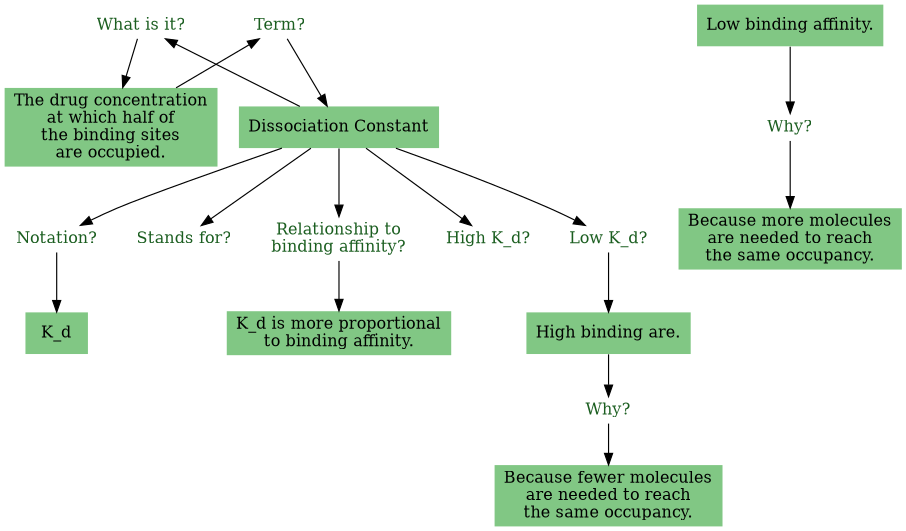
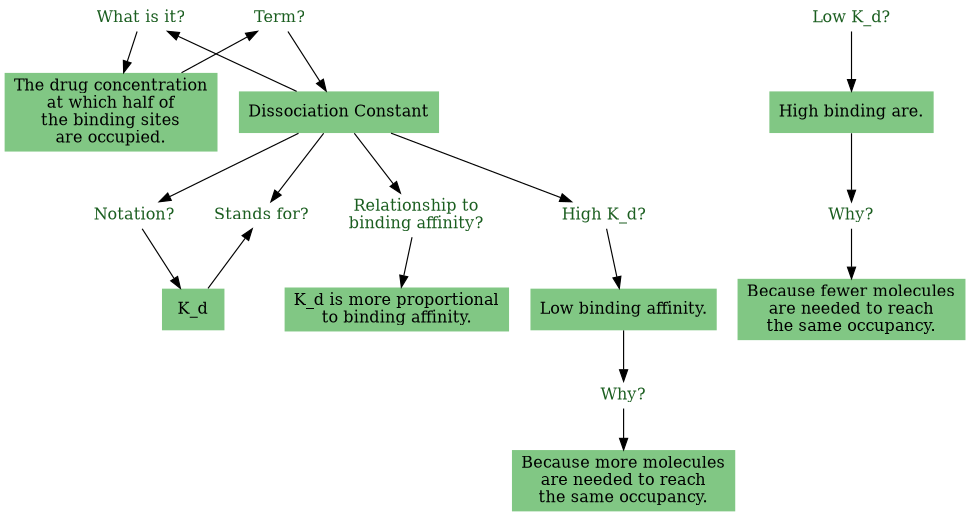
  digraph {
    rankdir=TB
    node [fontcolor="#1b5e20" shape=none]
    n1 [height=0.1 label="What is it?"]
    n2 [height=0.1 label="Term?"]
    n3 [height=0.1 label="Notation?"]
    n4 [height=0.1 label="Stands for?"]
    n5 [fillcolor="#81c784" label="Dissociation Constant" shape=plaintext style=filled fontcolor=""]
    n6 [fillcolor="#81c784" label=K_d shape=plaintext style=filled fontcolor=""]
    n7 [fillcolor="#81c784" label="The drug concentration\nat which half of\nthe binding sites\nare occupied." shape=plaintext style=filled fontcolor=""]
    n8 [fillcolor="#81c784" label="K_d is more proportional\nto binding affinity." shape=plaintext style=filled fontcolor=""]
    n9 [fillcolor="#81c784" label="High binding are." shape=plaintext style=filled fontcolor=""]
    n10 [fillcolor="#81c784" label="Because fewer molecules\nare needed to reach\nthe same occupancy." shape=plaintext style=filled fontcolor=""]
    n11 [fillcolor="#81c784" label="Low binding affinity." shape=plaintext style=filled fontcolor=""]
    n12 [fillcolor="#81c784" label="Because more molecules\nare needed to reach\nthe same occupancy." shape=plaintext style=filled fontcolor=""]
    n13 [height=0.1 label="Relationship to\nbinding affinity?"]
    n14 [height=0.1 label="High K_d?"]
    n15 [height=0.1 label="Why?"]
    n16 [height=0.1 label="Low K_d?"]
    n17 [height=0.1 label="Why?"]
    subgraph sub_1 {
      rank=same
      n1
      n2
    }
    subgraph sub_2 {
      rank=same
      n3
      n4
    }
    subgraph sub_3 {
      n5
      n6
      n7
      n8
      n9
      n10
      n11
      n12
    }
    subgraph sub_4 {
      n1
      n2
      n3
      n4
      n13
      n14
      n15
      n16
      n17
    }
    n1 -> n7
    n2 -> n5
    n3 -> n6
    n5 -> n1
    n5 -> n3
    n5 -> n4
    n5 -> n13
    n5 -> n14
-   n5 -> n16
+   n6 -> n4
    n7 -> n2
    n9 -> n17
    n11 -> n15
    n13 -> n8
+   n14 -> n11
    n15 -> n12
    n16 -> n9
    n17 -> n10
  }
